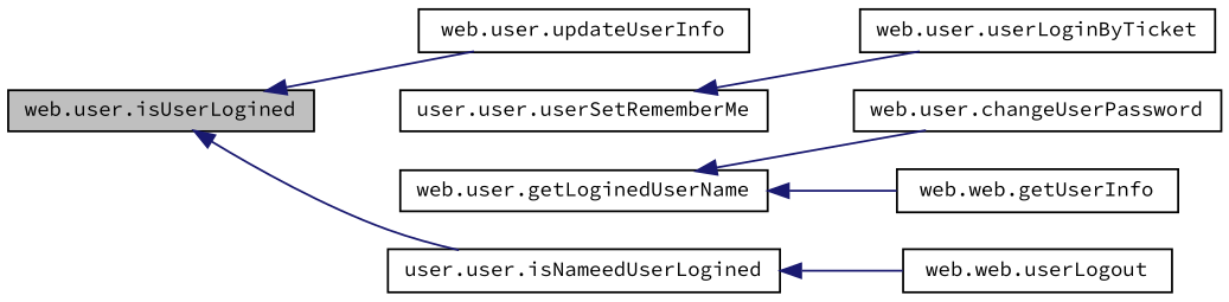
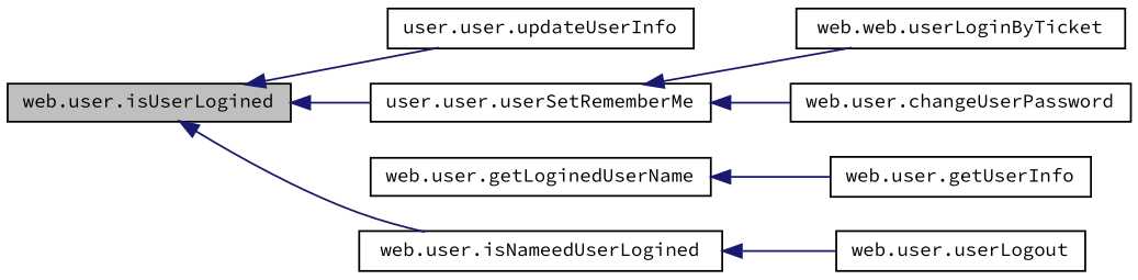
  digraph {
    fontname="Source Code Pro"
    rankdir=LR
    node [color=black fillcolor=white fontname="Source Code Pro" fontsize=10 shape=record style=filled]
    edge [color=midnightblue dir=back fontname="Source Code Pro" fontsize=10 labelfontname=Helvetica labelfontsize=10 style=solid]
    n1 [fillcolor=grey75 fontcolor=black height=0.2 label="web.user.isUserLogined" width=0.4]
    n2 [height=0.2 label="user.user.userSetRememberMe" width=0.4]
-   n3 [height=0.2 label="user.user.isNameedUserLogined" width=0.4]
-   n4 [height=0.2 label="web.user.updateUserInfo" width=0.4]
-   n5 [height=0.2 label="web.user.userLoginByTicket" width=0.4]
-   n6 [height=0.2 label="web.web.userLogout" width=0.4]
+   n3 [height=0.2 label="web.user.isNameedUserLogined" width=0.4]
+   n4 [height=0.2 label="user.user.updateUserInfo" width=0.4]
+   n5 [height=0.2 label="web.web.userLoginByTicket" width=0.4]
+   n6 [height=0.2 label="web.user.userLogout" width=0.4]
    n7 [height=0.2 label="web.user.getLoginedUserName" width=0.4]
-   n8 [height=0.2 label="web.web.getUserInfo" width=0.4]
+   n8 [height=0.2 label="web.user.getUserInfo" width=0.4]
    n9 [height=0.2 label="web.user.changeUserPassword" width=0.4]
+   n1 -> n2
    n1 -> n3
    n1 -> n4
    n2 -> n5
    n3 -> n6
    n7 -> n8
-   n7 -> n9
+   n2 -> n9
  }
